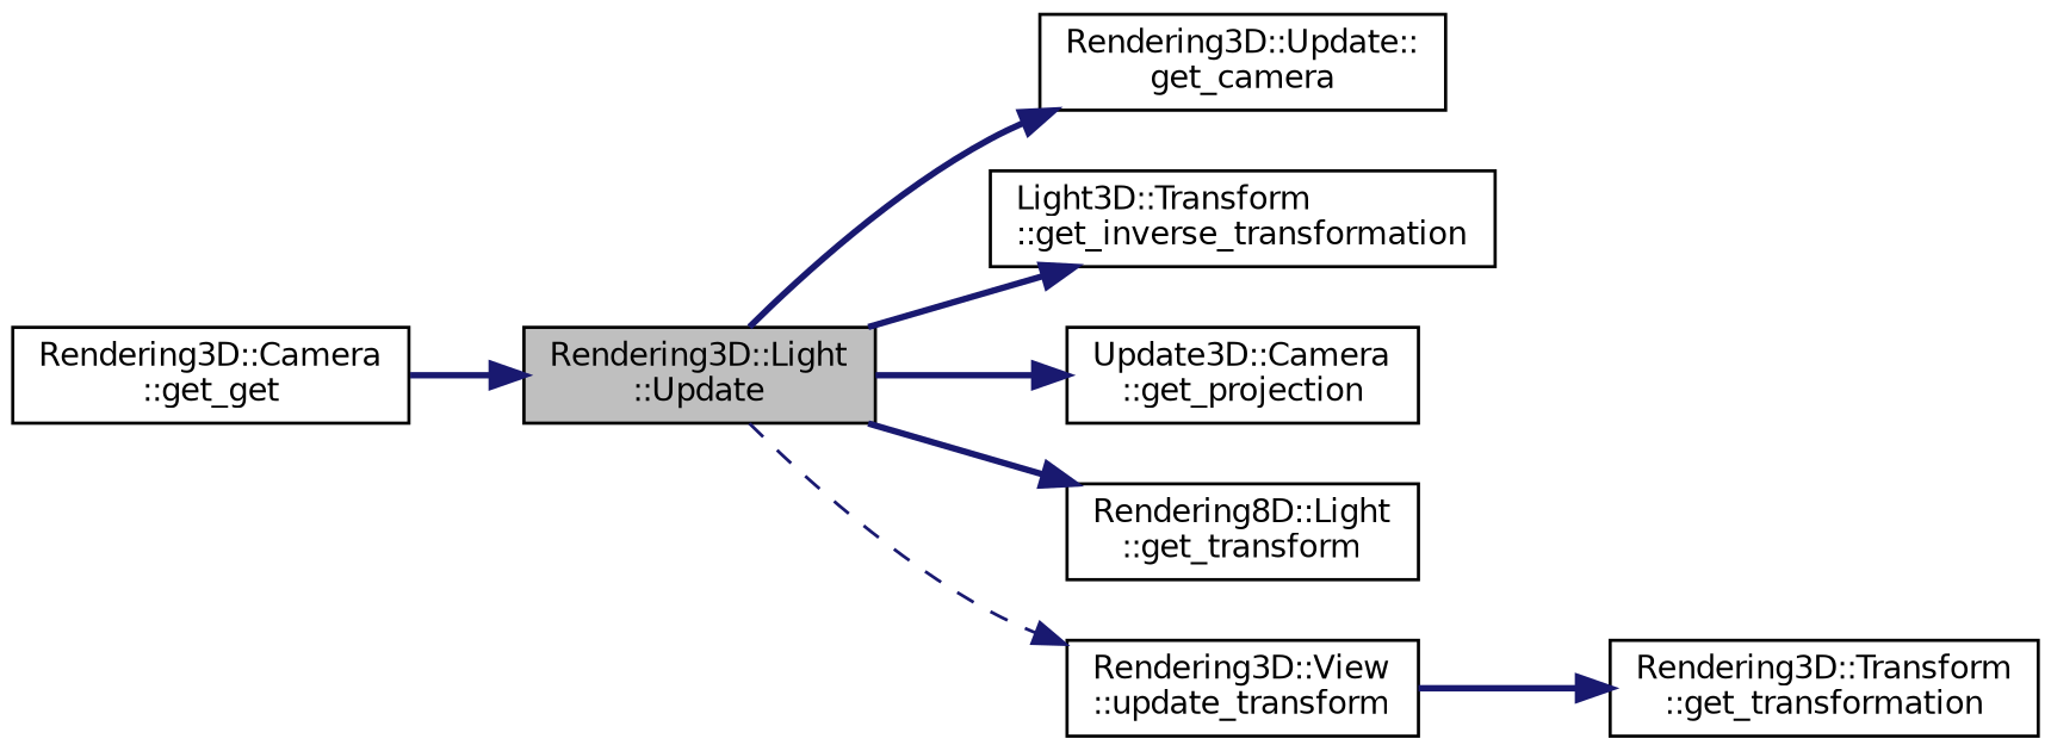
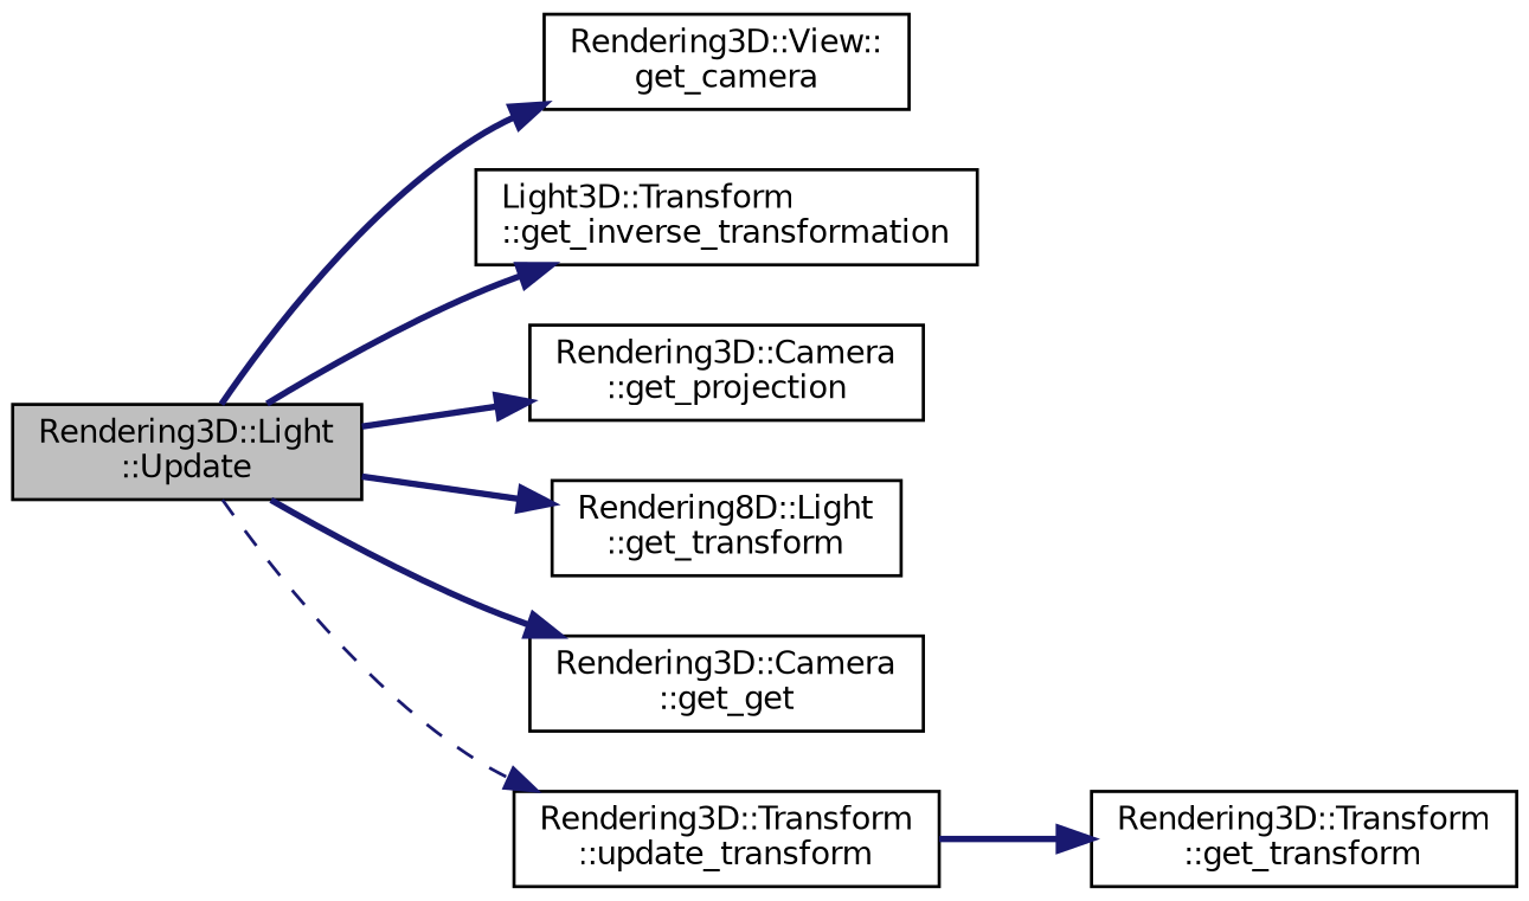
  digraph {
    rankdir=LR
    node [color=black fillcolor=white fontname=Helvetica fontsize=10 shape=record style=filled]
    edge [color=midnightblue fontname=Helvetica fontsize=10 labelfontname=Helvetica labelfontsize=10 style=bold]
    n1 [fillcolor=grey75 fontcolor=black height=0.2 label="Rendering3D::Light\l::Update" width=0.4]
-   n2 [height=0.2 label="Rendering3D::Update::\lget_camera" width=0.4]
+   n2 [height=0.2 label="Rendering3D::View::\lget_camera" width=0.4]
    n3 [height=0.2 label="Light3D::Transform\l::get_inverse_transformation" width=0.4]
-   n4 [height=0.2 label="Update3D::Camera\l::get_projection" width=0.4]
+   n4 [height=0.2 label="Rendering3D::Camera\l::get_projection" width=0.4]
    n5 [height=0.2 label="Rendering8D::Light\l::get_transform" width=0.4]
    n6 [height=0.2 label="Rendering3D::Camera\l::get_get" width=0.4]
-   n7 [height=0.2 label="Rendering3D::View\l::update_transform" width=0.4]
-   n8 [height=0.2 label="Rendering3D::Transform\l::get_transformation" width=0.4]
+   n7 [height=0.2 label="Rendering3D::Transform\l::update_transform" width=0.4]
+   n8 [height=0.2 label="Rendering3D::Transform\l::get_transform" width=0.4]
    n1 -> n2
    n1 -> n3
    n1 -> n4
    n1 -> n5
-   n6 -> n1
+   n1 -> n6
    n1 -> n7 [style=dashed]
    n7 -> n8
  }
